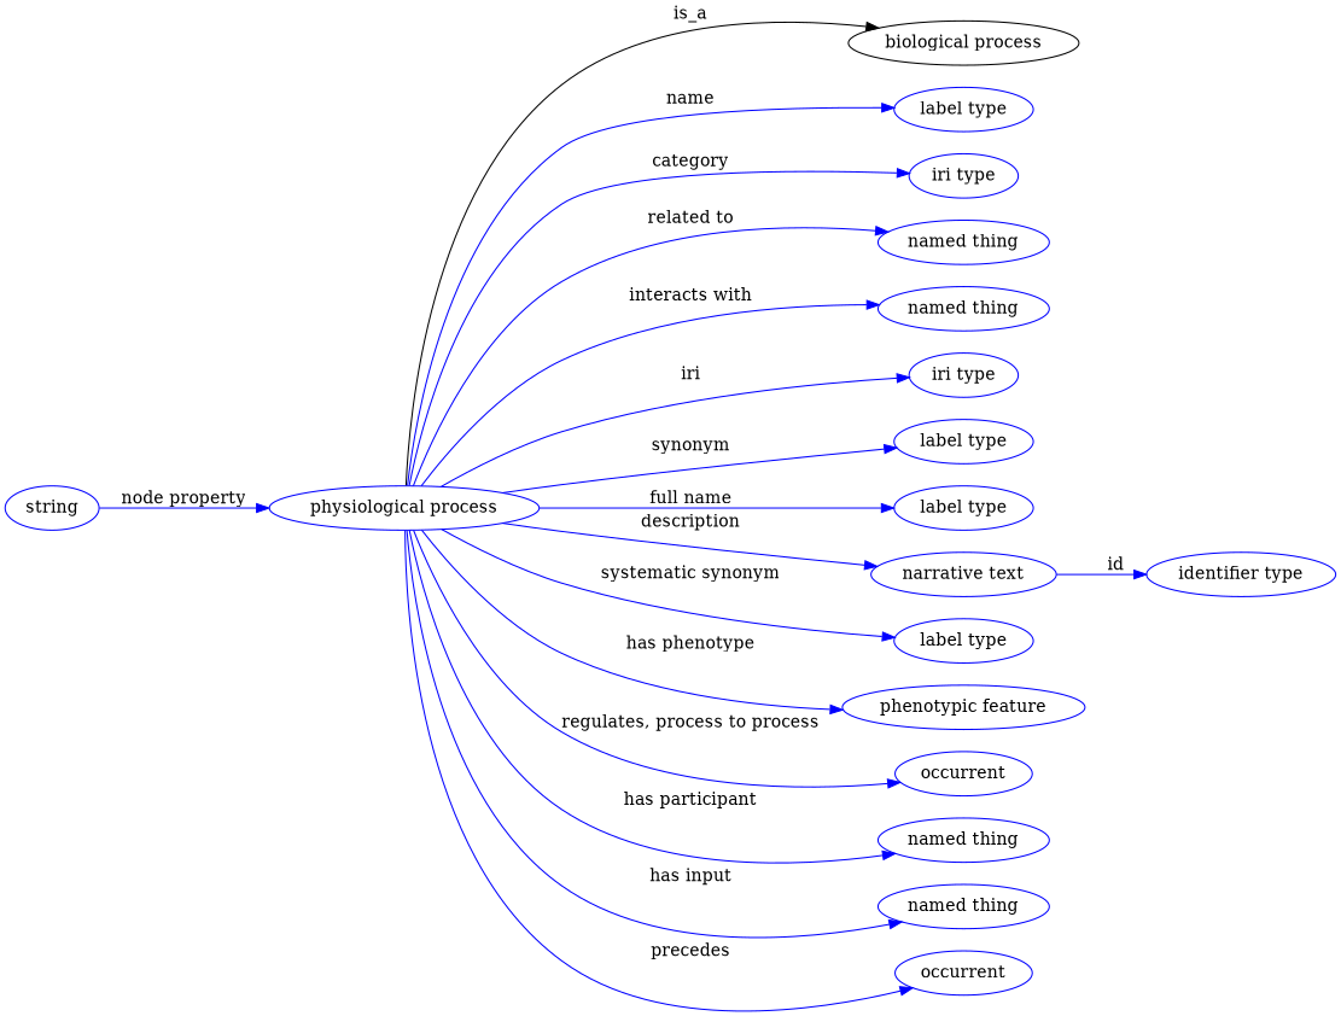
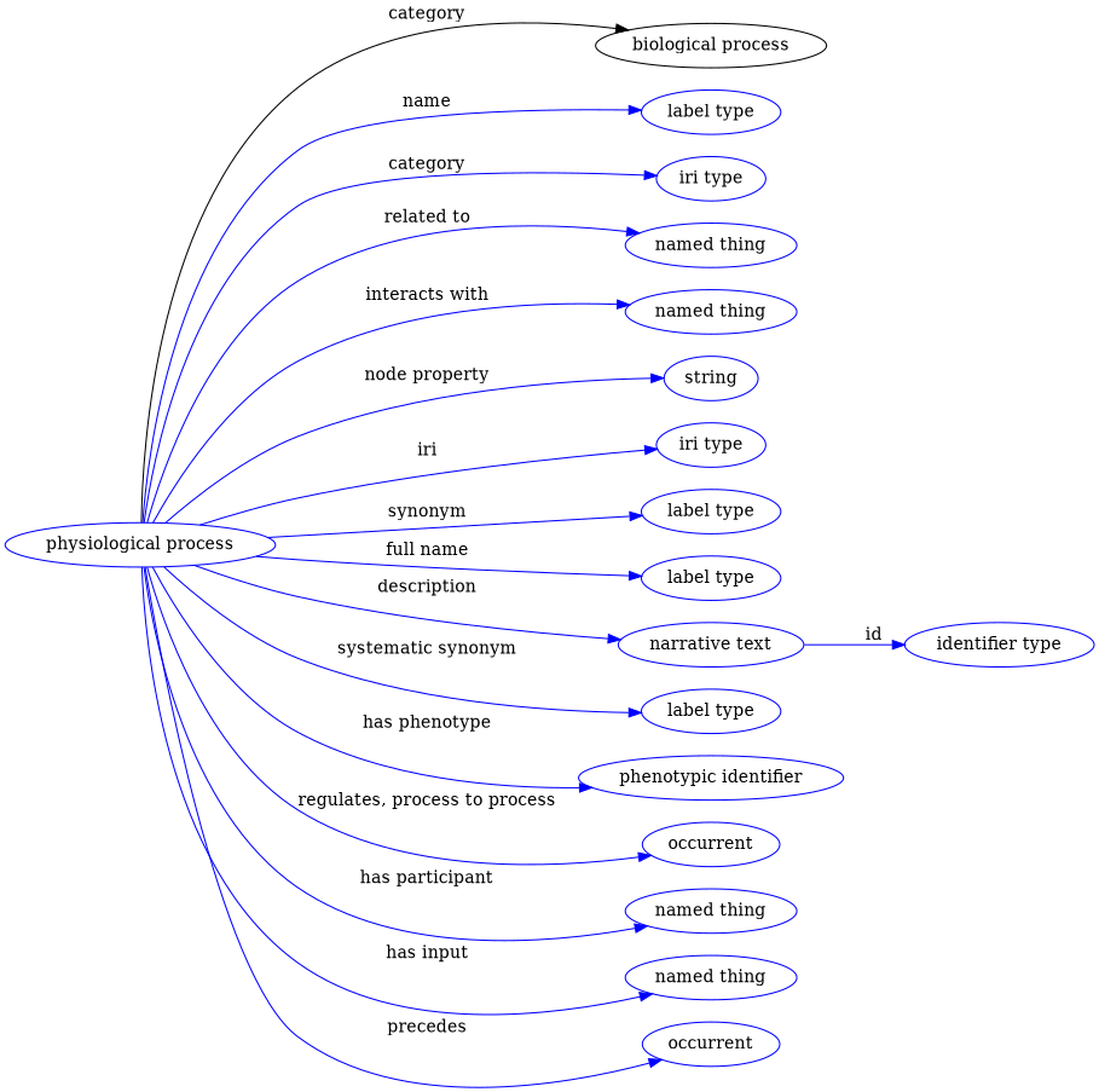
  digraph {
    rankdir=LR
    node [color=blue]
    edge [color=blue style=solid]
    n1 [height=0.5 label="physiological process" width=2.4025]
    "biological process" [height=0.5 width=2.0612 color=""]
    n3 [height=0.5 label="label type" width=1.2425]
    n4 [height=0.5 label="iri type" width=0.9834]
    n5 [height=0.5 label="named thing" width=1.5019]
    n6 [height=0.5 label="named thing" width=1.5019]
    n7 [height=0.5 label=string width=0.8403]
    n8 [height=0.5 label="iri type" width=0.9834]
    n9 [height=0.5 label="label type" width=1.2425]
    n10 [height=0.5 label="label type" width=1.2425]
    n11 [height=0.5 label="narrative text" width=1.5834]
    n12 [height=0.5 label="label type" width=1.2425]
-   n13 [height=0.5 label="phenotypic feature" width=2.1155]
+   n13 [height=0.5 label="phenotypic identifier" width=2.1155]
    n14 [height=0.5 label=occurrent width=1.2082]
    n15 [height=0.5 label="named thing" width=1.5019]
    n16 [height=0.5 label="named thing" width=1.5019]
    n17 [height=0.5 label=occurrent width=1.2082]
    n18 [height=0.5 label="identifier type" width=1.652]
-   n1 -> "biological process" [label=is_a color="" style=""]
+   n1 -> "biological process" [label=category color="" style=""]
    n1 -> n3 [label=name]
    n1 -> n4 [label=category]
    n1 -> n5 [label="related to"]
    n1 -> n6 [label="interacts with"]
-   n7 -> n1 [label="node property"]
+   n1 -> n7 [label="node property"]
    n1 -> n8 [label=iri]
    n1 -> n9 [label=synonym]
    n1 -> n10 [label="full name"]
    n1 -> n11 [label=description]
    n1 -> n12 [label="systematic synonym"]
    n1 -> n13 [label="has phenotype"]
    n1 -> n14 [label="regulates, process to process"]
    n1 -> n15 [label="has participant"]
    n1 -> n16 [label="has input"]
    n1 -> n17 [label=precedes]
    n11 -> n18 [label=id]
  }
